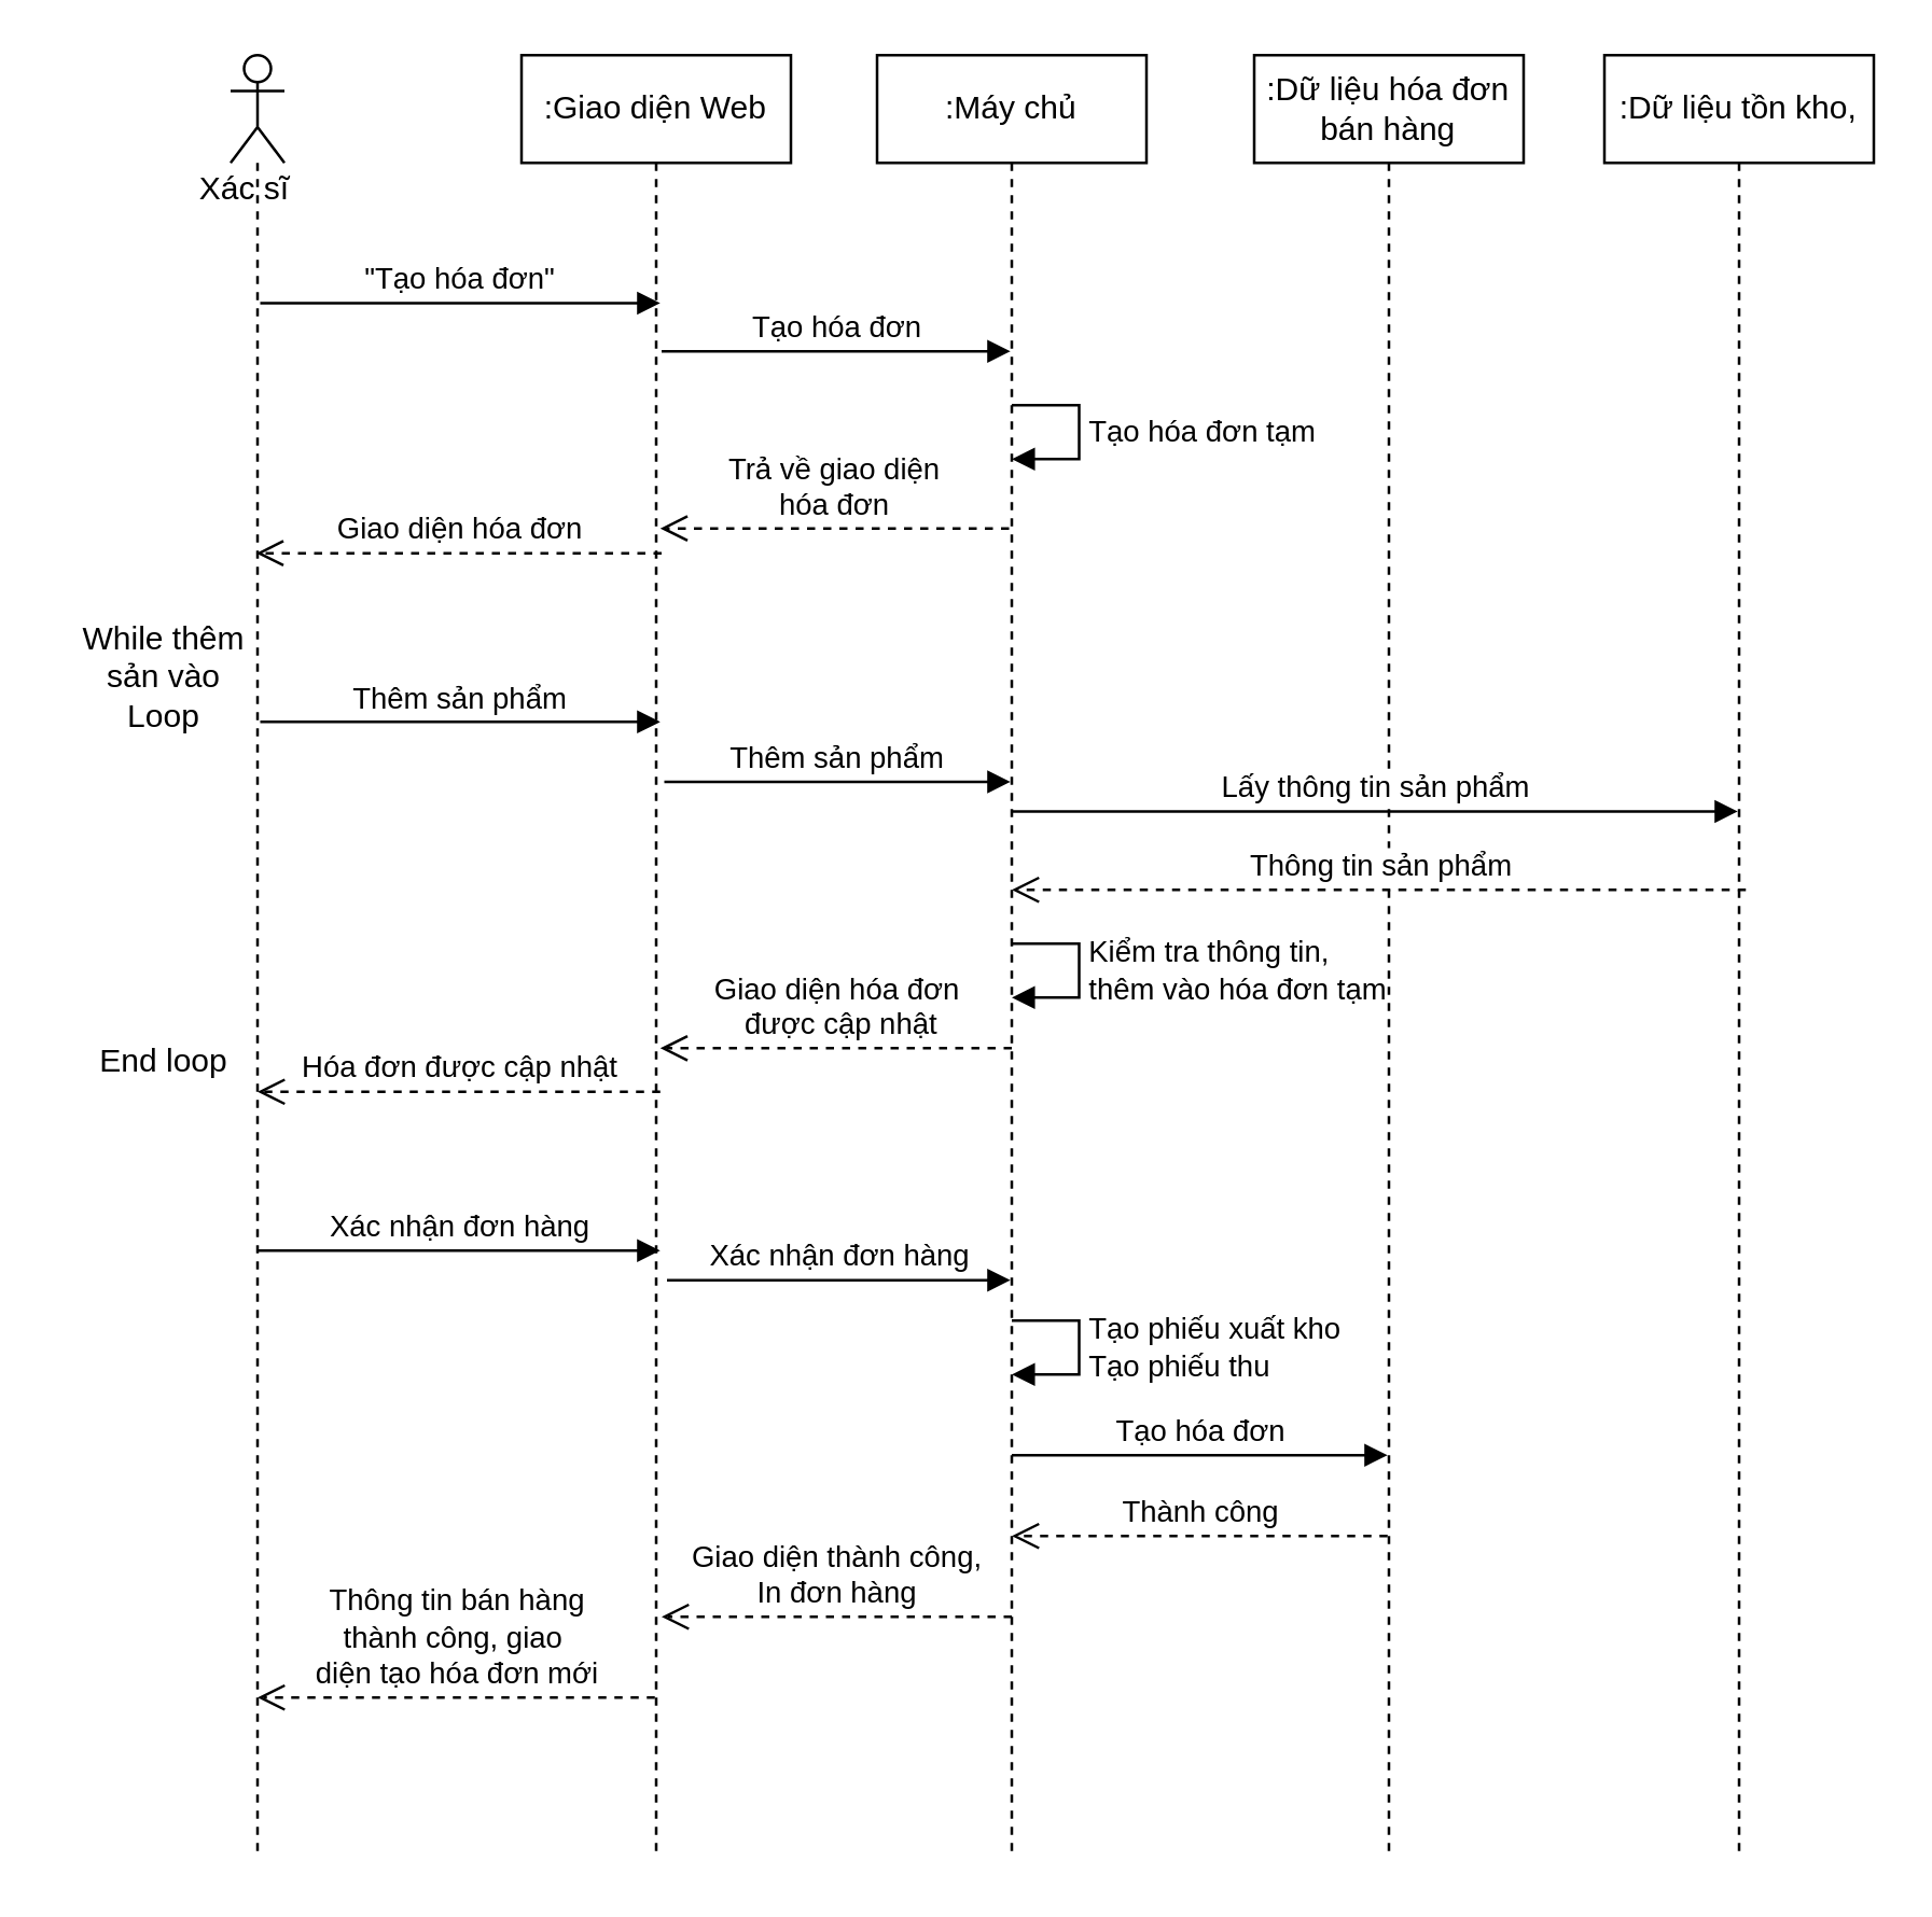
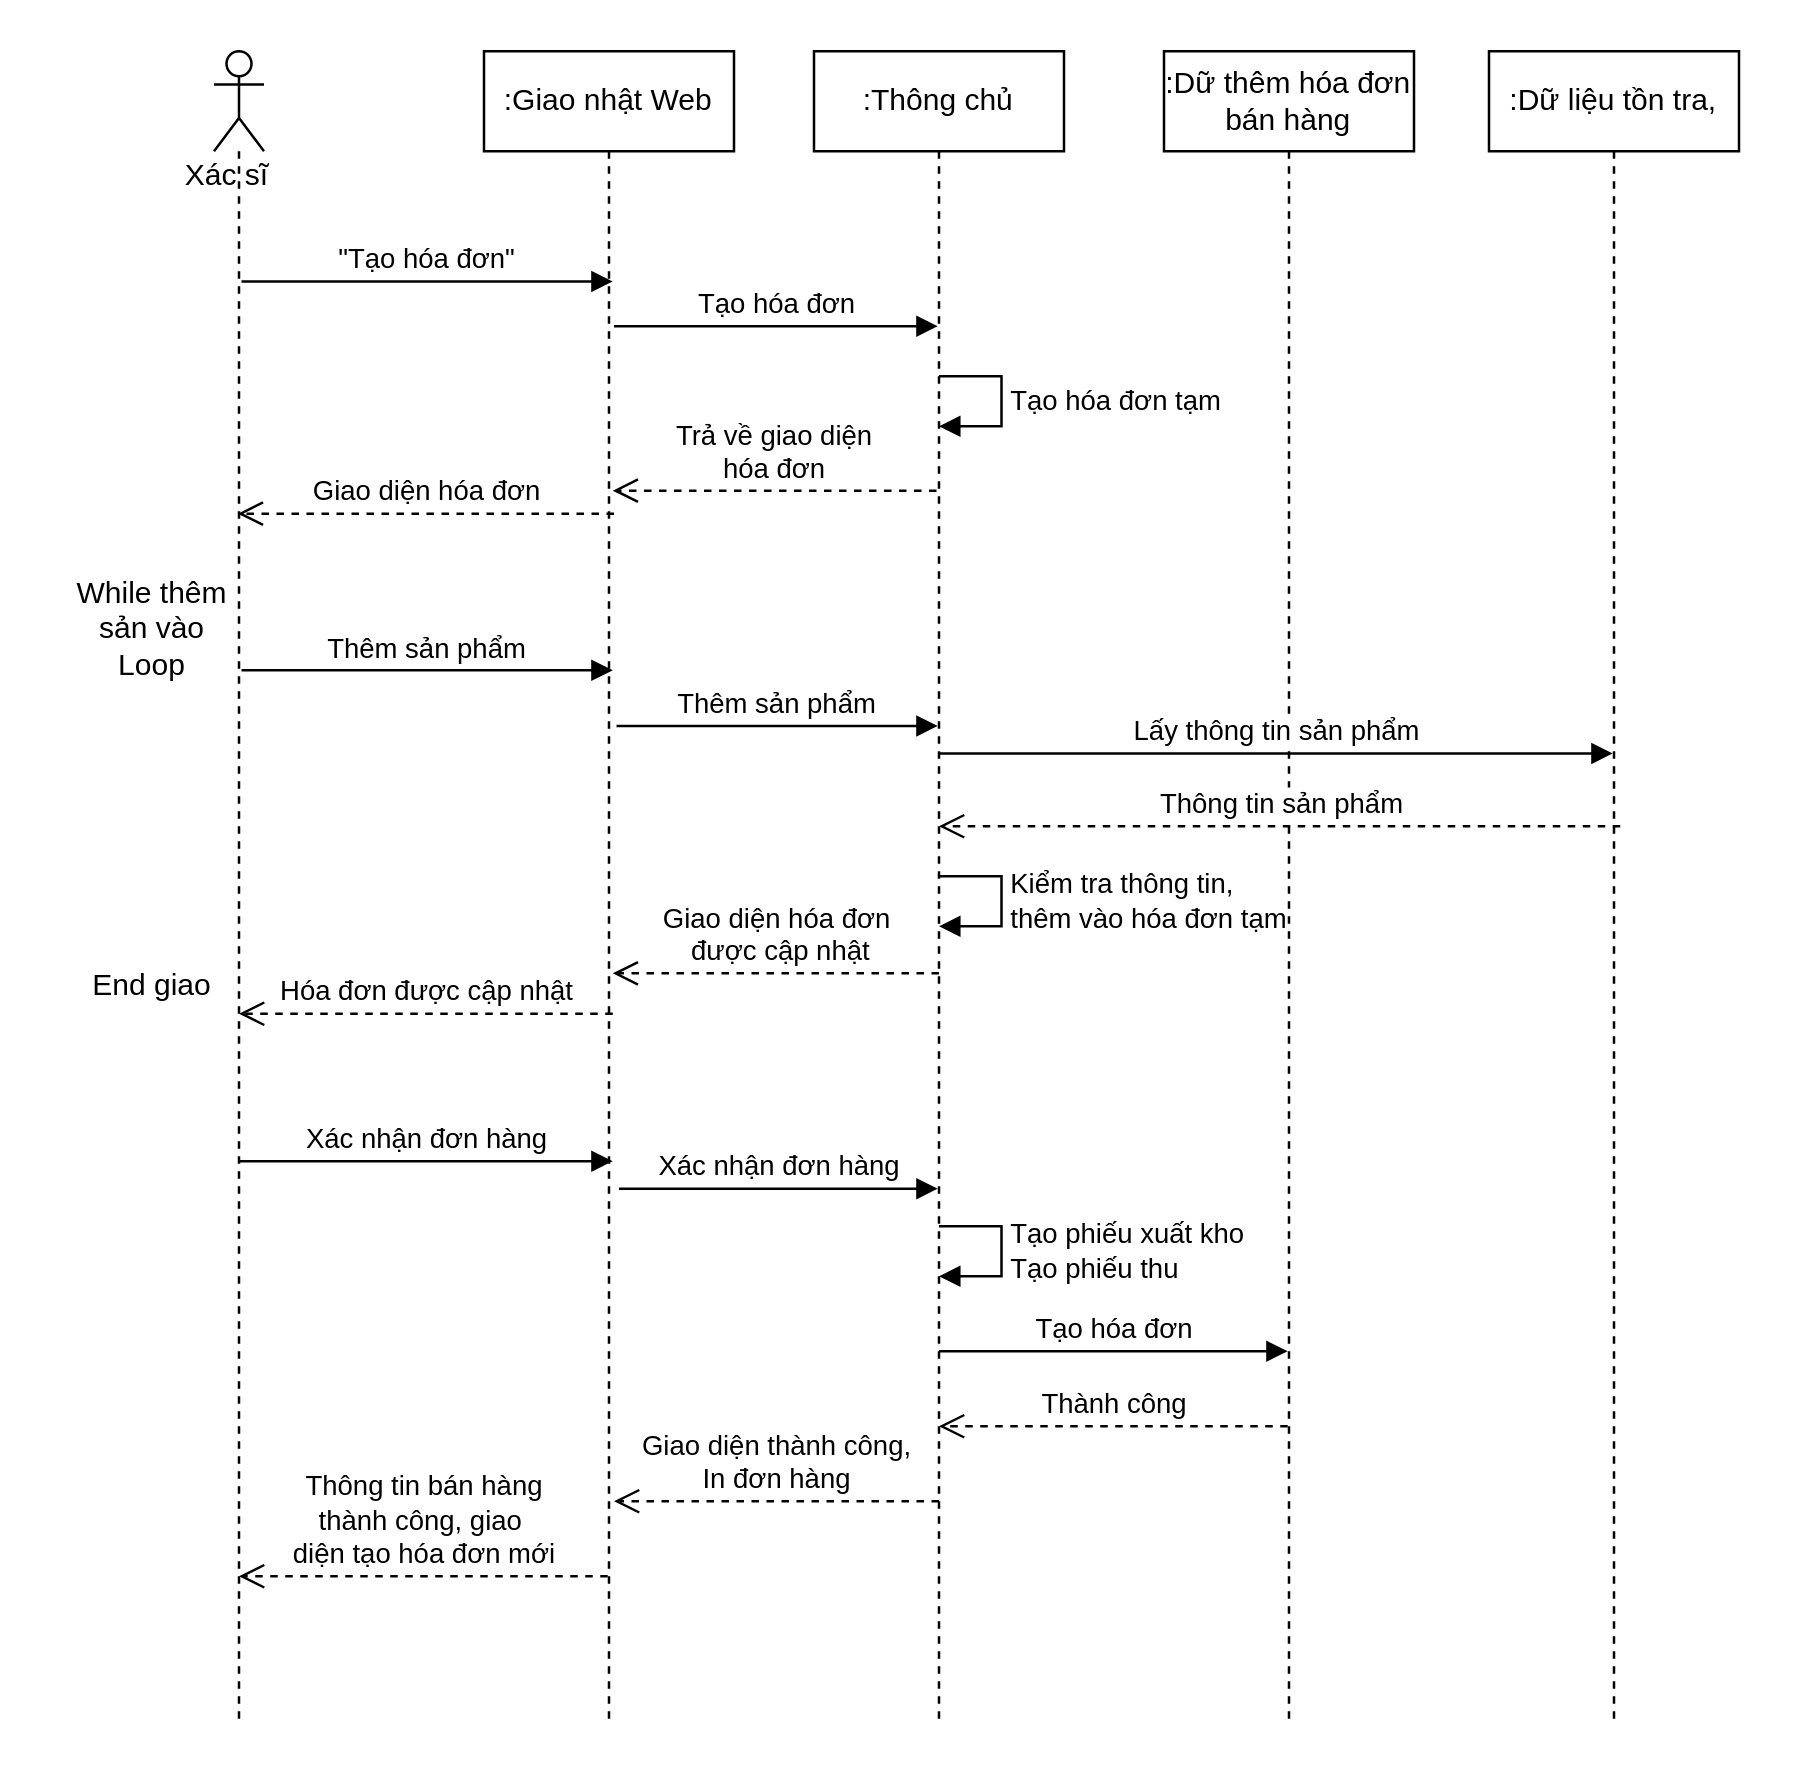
  <mxCell id="0" />
  <mxCell id="1" parent="0" />
  <mxCell id="2" value="" style="shape=umlLifeline;participant=umlActor;perimeter=lifelinePerimeter;whiteSpace=wrap;html=1;container=1;collapsible=0;recursiveResize=0;verticalAlign=top;spacingTop=36;outlineConnect=0;" parent="1" vertex="1"><mxGeometry x="85" y="20" width="20" height="670" as="geometry" /></mxCell>
- <mxCell id="3" value=":Giao diện Web" style="shape=umlLifeline;perimeter=lifelinePerimeter;whiteSpace=wrap;html=1;container=1;collapsible=0;recursiveResize=0;outlineConnect=0;" parent="1" vertex="1"><mxGeometry x="193" y="20" width="100" height="670" as="geometry" /></mxCell>
+ <mxCell id="3" value=":Giao nhật Web" style="shape=umlLifeline;perimeter=lifelinePerimeter;whiteSpace=wrap;html=1;container=1;collapsible=0;recursiveResize=0;outlineConnect=0;" parent="1" vertex="1"><mxGeometry x="193" y="20" width="100" height="670" as="geometry" /></mxCell>
  <mxCell id="4" value="Thông tin bán hàng&lt;br&gt;thành công, giao&amp;nbsp;&lt;br&gt;diện tạo hóa đơn mới" style="html=1;verticalAlign=bottom;endArrow=open;dashed=1;endSize=8;rounded=0;" parent="3" edge="1"><mxGeometry relative="1" as="geometry"><mxPoint x="49.5" y="610" as="sourcePoint" /><mxPoint x="-98" y="610" as="targetPoint" /></mxGeometry></mxCell>
- <mxCell id="5" value=":Máy chủ" style="shape=umlLifeline;perimeter=lifelinePerimeter;whiteSpace=wrap;html=1;container=1;collapsible=0;recursiveResize=0;outlineConnect=0;" parent="1" vertex="1"><mxGeometry x="325" y="20" width="100" height="670" as="geometry" /></mxCell>
+ <mxCell id="5" value=":Thông chủ" style="shape=umlLifeline;perimeter=lifelinePerimeter;whiteSpace=wrap;html=1;container=1;collapsible=0;recursiveResize=0;outlineConnect=0;" parent="1" vertex="1"><mxGeometry x="325" y="20" width="100" height="670" as="geometry" /></mxCell>
  <mxCell id="6" value="Kiểm tra thông tin,&lt;br&gt;thêm vào hóa đơn tạm" style="edgeStyle=orthogonalEdgeStyle;html=1;align=left;spacingLeft=2;endArrow=block;rounded=0;entryX=1;entryY=0;" parent="5" edge="1"><mxGeometry relative="1" as="geometry"><mxPoint x="50" y="330" as="sourcePoint" /><Array as="points"><mxPoint x="75" y="330" /></Array><mxPoint x="50" y="350" as="targetPoint" /></mxGeometry></mxCell>
  <mxCell id="7" value="Tạo hóa đơn tạm" style="edgeStyle=orthogonalEdgeStyle;html=1;align=left;spacingLeft=2;endArrow=block;rounded=0;entryX=1;entryY=0;" parent="5" edge="1"><mxGeometry relative="1" as="geometry"><mxPoint x="50" y="130" as="sourcePoint" /><Array as="points"><mxPoint x="75" y="130" /></Array><mxPoint x="50" y="150" as="targetPoint" /></mxGeometry></mxCell>
  <mxCell id="8" value="Tạo phiếu xuất kho&lt;br&gt;Tạo phiếu thu" style="edgeStyle=orthogonalEdgeStyle;html=1;align=left;spacingLeft=2;endArrow=block;rounded=0;entryX=1;entryY=0;" parent="5" edge="1"><mxGeometry relative="1" as="geometry"><mxPoint x="50" y="470" as="sourcePoint" /><Array as="points"><mxPoint x="75" y="470" /></Array><mxPoint x="50" y="490" as="targetPoint" /></mxGeometry></mxCell>
  <mxCell id="9" value="Xác sĩ" style="text;html=1;align=center;verticalAlign=middle;resizable=0;points=[];autosize=1;strokeColor=none;fillColor=none;" parent="1" vertex="1"><mxGeometry x="60" y="60" width="60" height="20" as="geometry" /></mxCell>
  <mxCell id="10" value="&quot;Tạo hóa đơn&quot;" style="html=1;verticalAlign=bottom;endArrow=block;rounded=0;exitX=0.55;exitY=0.173;exitDx=0;exitDy=0;exitPerimeter=0;" parent="1" edge="1"><mxGeometry relative="1" as="geometry"><mxPoint x="96" y="112.07" as="sourcePoint" /><mxPoint x="244.5" y="112.07" as="targetPoint" /></mxGeometry></mxCell>
  <mxCell id="11" value="Giao diện hóa đơn" style="html=1;verticalAlign=bottom;endArrow=open;dashed=1;endSize=8;rounded=0;" parent="1" edge="1"><mxGeometry relative="1" as="geometry"><mxPoint x="94.5" y="204.98" as="targetPoint" /><mxPoint x="245" y="205" as="sourcePoint" /></mxGeometry></mxCell>
- <mxCell id="12" value=":Dữ liệu hóa đơn bán hàng" style="shape=umlLifeline;perimeter=lifelinePerimeter;whiteSpace=wrap;html=1;container=1;collapsible=0;recursiveResize=0;outlineConnect=0;" parent="1" vertex="1"><mxGeometry x="465" y="20" width="100" height="670" as="geometry" /></mxCell>
+ <mxCell id="12" value=":Dữ thêm hóa đơn bán hàng" style="shape=umlLifeline;perimeter=lifelinePerimeter;whiteSpace=wrap;html=1;container=1;collapsible=0;recursiveResize=0;outlineConnect=0;" parent="1" vertex="1"><mxGeometry x="465" y="20" width="100" height="670" as="geometry" /></mxCell>
  <mxCell id="13" value="Tạo hóa đơn" style="html=1;verticalAlign=bottom;endArrow=block;rounded=0;exitX=0.5;exitY=0.2;exitDx=0;exitDy=0;exitPerimeter=0;" parent="1" edge="1"><mxGeometry width="80" relative="1" as="geometry"><mxPoint x="245" y="130" as="sourcePoint" /><mxPoint x="374.5" y="130" as="targetPoint" /></mxGeometry></mxCell>
  <mxCell id="14" value="Trả về giao diện&lt;br&gt;hóa đơn" style="html=1;verticalAlign=bottom;endArrow=open;dashed=1;endSize=8;rounded=0;exitX=0.49;exitY=0.325;exitDx=0;exitDy=0;exitPerimeter=0;" parent="1" edge="1"><mxGeometry relative="1" as="geometry"><mxPoint x="244.5" y="195.75" as="targetPoint" /><mxPoint x="374" y="195.75" as="sourcePoint" /></mxGeometry></mxCell>
  <mxCell id="15" value="Thêm sản phẩm" style="html=1;verticalAlign=bottom;endArrow=block;rounded=0;exitX=0.55;exitY=0.418;exitDx=0;exitDy=0;exitPerimeter=0;" parent="1" edge="1"><mxGeometry width="80" relative="1" as="geometry"><mxPoint x="96" y="267.62" as="sourcePoint" /><mxPoint x="244.5" y="267.62" as="targetPoint" /></mxGeometry></mxCell>
  <mxCell id="16" value="Thêm sản phẩm" style="html=1;verticalAlign=bottom;endArrow=block;rounded=0;exitX=0.51;exitY=0.444;exitDx=0;exitDy=0;exitPerimeter=0;" parent="1" edge="1"><mxGeometry width="80" relative="1" as="geometry"><mxPoint x="246" y="289.88" as="sourcePoint" /><mxPoint x="374.5" y="289.88" as="targetPoint" /></mxGeometry></mxCell>
  <mxCell id="17" value="Lấy thông tin sản phẩm" style="html=1;verticalAlign=bottom;endArrow=block;rounded=0;exitX=0.5;exitY=0.49;exitDx=0;exitDy=0;exitPerimeter=0;" parent="1" edge="1"><mxGeometry width="80" relative="1" as="geometry"><mxPoint x="375" y="300.9" as="sourcePoint" /><mxPoint x="644.5" y="300.9" as="targetPoint" /></mxGeometry></mxCell>
- <mxCell id="18" value=":Dữ liệu tồn kho," style="shape=umlLifeline;perimeter=lifelinePerimeter;whiteSpace=wrap;html=1;container=1;collapsible=0;recursiveResize=0;outlineConnect=0;" parent="1" vertex="1"><mxGeometry x="595" y="20" width="100" height="670" as="geometry" /></mxCell>
+ <mxCell id="18" value=":Dữ liệu tồn tra," style="shape=umlLifeline;perimeter=lifelinePerimeter;whiteSpace=wrap;html=1;container=1;collapsible=0;recursiveResize=0;outlineConnect=0;" parent="1" vertex="1"><mxGeometry x="595" y="20" width="100" height="670" as="geometry" /></mxCell>
  <mxCell id="19" value="Giao diện hóa đơn&lt;br&gt;&amp;nbsp;được cập nhật" style="html=1;verticalAlign=bottom;endArrow=open;dashed=1;endSize=8;rounded=0;exitX=0.5;exitY=0.682;exitDx=0;exitDy=0;exitPerimeter=0;" parent="1" edge="1"><mxGeometry relative="1" as="geometry"><mxPoint x="244.5" y="388.82" as="targetPoint" /><mxPoint x="375" y="388.82" as="sourcePoint" /></mxGeometry></mxCell>
  <mxCell id="20" value="Hóa đơn được cập nhật" style="html=1;verticalAlign=bottom;endArrow=open;dashed=1;endSize=8;rounded=0;" parent="1" edge="1"><mxGeometry relative="1" as="geometry"><mxPoint x="95" y="405" as="targetPoint" /><mxPoint x="244.5" y="405" as="sourcePoint" /></mxGeometry></mxCell>
  <mxCell id="21" value="While thêm &lt;br&gt;sản vào&lt;br&gt;Loop" style="text;html=1;align=center;verticalAlign=middle;resizable=0;points=[];autosize=1;strokeColor=none;fillColor=none;" parent="1" vertex="1"><mxGeometry x="20" y="226" width="80" height="50" as="geometry" /></mxCell>
- <mxCell id="22" value="End loop" style="text;html=1;align=center;verticalAlign=middle;resizable=0;points=[];autosize=1;strokeColor=none;fillColor=none;" parent="1" vertex="1"><mxGeometry x="30" y="384" width="60" height="20" as="geometry" /></mxCell>
+ <mxCell id="22" value="End giao" style="text;html=1;align=center;verticalAlign=middle;resizable=0;points=[];autosize=1;strokeColor=none;fillColor=none;" parent="1" vertex="1"><mxGeometry x="30" y="384" width="60" height="20" as="geometry" /></mxCell>
  <mxCell id="23" value="Xác nhận đơn hàng" style="html=1;verticalAlign=bottom;endArrow=block;rounded=0;" parent="1" edge="1"><mxGeometry width="80" relative="1" as="geometry"><mxPoint x="95" y="464" as="sourcePoint" /><mxPoint x="244.5" y="464" as="targetPoint" /></mxGeometry></mxCell>
  <mxCell id="24" value="Xác nhận đơn hàng" style="html=1;verticalAlign=bottom;endArrow=block;rounded=0;exitX=0.52;exitY=0.848;exitDx=0;exitDy=0;exitPerimeter=0;" parent="1" edge="1"><mxGeometry width="80" relative="1" as="geometry"><mxPoint x="247" y="474.96" as="sourcePoint" /><mxPoint x="374.5" y="474.96" as="targetPoint" /></mxGeometry></mxCell>
  <mxCell id="25" value="Thành công" style="html=1;verticalAlign=bottom;endArrow=open;dashed=1;endSize=8;rounded=0;" parent="1" source="12" edge="1"><mxGeometry relative="1" as="geometry"><mxPoint x="505.5" y="570" as="sourcePoint" /><mxPoint x="375" y="570" as="targetPoint" /></mxGeometry></mxCell>
  <mxCell id="26" value="Thông tin sản phẩm" style="html=1;verticalAlign=bottom;endArrow=open;dashed=1;endSize=8;rounded=0;exitX=0.52;exitY=0.645;exitDx=0;exitDy=0;exitPerimeter=0;" parent="1" edge="1"><mxGeometry relative="1" as="geometry"><mxPoint x="647.5" y="330" as="sourcePoint" /><mxPoint x="375" y="330" as="targetPoint" /></mxGeometry></mxCell>
  <mxCell id="27" value="Tạo hóa đơn" style="html=1;verticalAlign=bottom;endArrow=block;rounded=0;" parent="1" edge="1"><mxGeometry width="80" relative="1" as="geometry"><mxPoint x="375" y="540" as="sourcePoint" /><mxPoint x="514.5" y="540" as="targetPoint" /></mxGeometry></mxCell>
  <mxCell id="28" value="Giao diện thành công,&lt;br&gt;In đơn hàng" style="html=1;verticalAlign=bottom;endArrow=open;dashed=1;endSize=8;rounded=0;" parent="1" edge="1"><mxGeometry relative="1" as="geometry"><mxPoint x="375" y="600" as="sourcePoint" /><mxPoint x="245" y="600" as="targetPoint" /></mxGeometry></mxCell>
